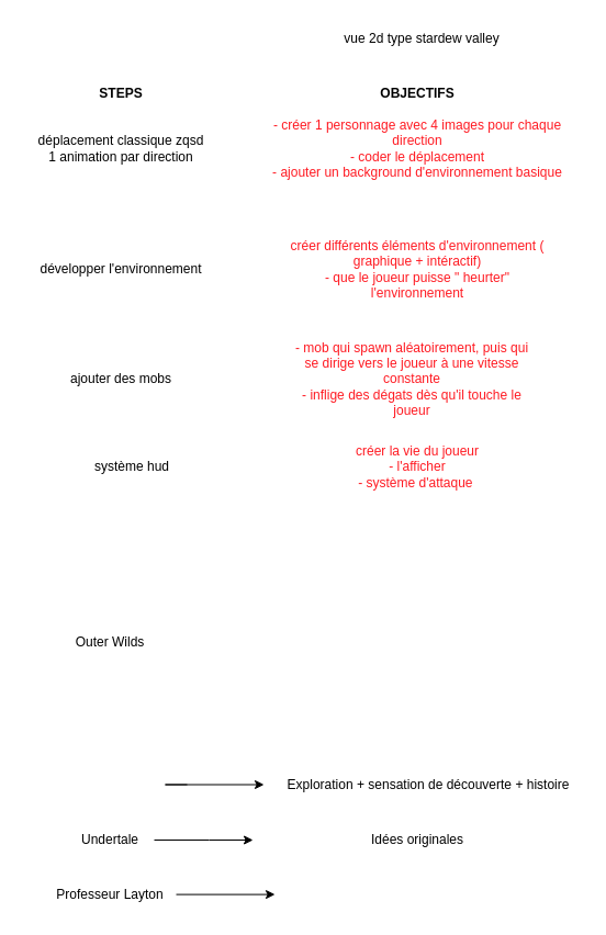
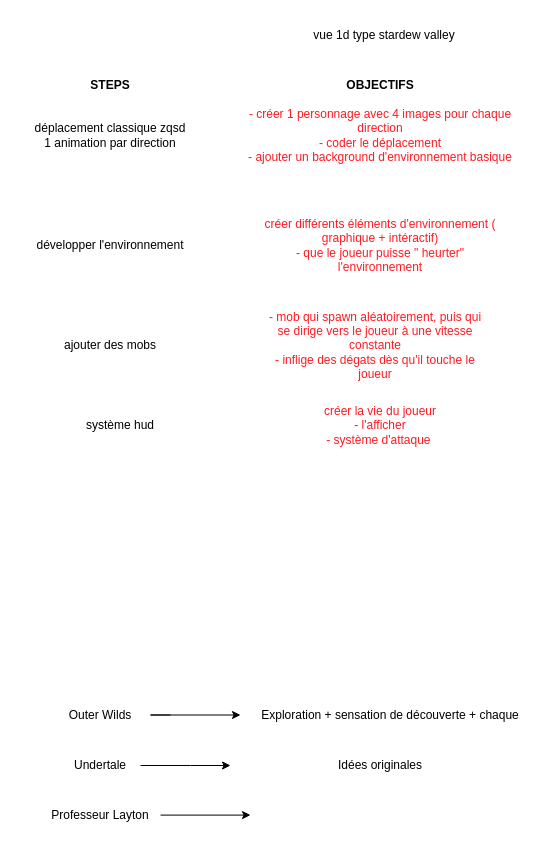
  <mxCell id="0" />
  <mxCell id="1" parent="0" />
- <mxCell id="2" value="vue 2d type stardew valley" style="text;html=1;strokeColor=none;fillColor=none;align=center;verticalAlign=middle;whiteSpace=wrap;rounded=0;" parent="1" vertex="1"><mxGeometry x="304" width="160" height="30" as="geometry" y="20" /></mxCell>
+ <mxCell id="2" value="vue 1d type stardew valley" style="text;html=1;strokeColor=none;fillColor=none;align=center;verticalAlign=middle;whiteSpace=wrap;rounded=0;" parent="1" vertex="1"><mxGeometry x="304" width="160" height="30" as="geometry" y="20" /></mxCell>
  <mxCell id="3" value="déplacement classique zqsd&lt;br&gt;1 animation par direction" style="text;html=1;strokeColor=none;fillColor=none;align=center;verticalAlign=middle;whiteSpace=wrap;rounded=0;" parent="1" vertex="1"><mxGeometry x="20" y="120" width="180" height="30" as="geometry" /></mxCell>
  <mxCell id="4" value="&lt;b&gt;STEPS&lt;/b&gt;" style="text;html=1;strokeColor=none;fillColor=none;align=center;verticalAlign=middle;whiteSpace=wrap;rounded=0;" parent="1" vertex="1"><mxGeometry x="80" y="70" width="60" height="30" as="geometry" /></mxCell>
  <mxCell id="5" value="&lt;b&gt;OBJECTIFS&lt;/b&gt;" style="text;html=1;strokeColor=none;fillColor=none;align=center;verticalAlign=middle;whiteSpace=wrap;rounded=0;" parent="1" vertex="1"><mxGeometry x="350" y="70" width="60" height="30" as="geometry" /></mxCell>
  <mxCell id="6" value="&lt;font color=&quot;#ff1921&quot;&gt;- créer 1 personnage avec 4 images pour chaque direction&lt;br&gt;- coder le déplacement&lt;br&gt;- ajouter un background d'environnement basique&lt;br&gt;&lt;/font&gt;" style="text;html=1;strokeColor=none;fillColor=none;align=center;verticalAlign=middle;whiteSpace=wrap;rounded=0;" parent="1" vertex="1"><mxGeometry x="230" y="60" width="300" height="150" as="geometry" /></mxCell>
  <mxCell id="7" value="&lt;font color=&quot;#000000&quot;&gt;développer l'environnement&lt;/font&gt;" style="text;html=1;strokeColor=none;fillColor=none;align=center;verticalAlign=middle;whiteSpace=wrap;rounded=0;fontColor=#FF1921;" parent="1" vertex="1"><mxGeometry x="25" y="230" width="170" height="30" as="geometry" /></mxCell>
  <mxCell id="8" value="&lt;font color=&quot;#ff1921&quot;&gt;créer différents éléments d'environnement ( graphique + intéractif)&lt;br&gt;- que le joueur puisse &quot; heurter&quot; l'environnement&lt;br&gt;&lt;/font&gt;" style="text;html=1;strokeColor=none;fillColor=none;align=center;verticalAlign=middle;whiteSpace=wrap;rounded=0;fontColor=#000000;" parent="1" vertex="1"><mxGeometry x="260" y="230" width="240" height="30" as="geometry" /></mxCell>
  <mxCell id="9" value="&lt;font color=&quot;#000000&quot;&gt;ajouter des mobs&lt;/font&gt;" style="text;html=1;strokeColor=none;fillColor=none;align=center;verticalAlign=middle;whiteSpace=wrap;rounded=0;fontColor=#FF1921;" parent="1" vertex="1"><mxGeometry x="35" y="330" width="150" height="30" as="geometry" /></mxCell>
  <mxCell id="10" value="&lt;font color=&quot;#ff1921&quot;&gt;- mob qui spawn aléatoirement, puis qui se dirige vers le joueur à une vitesse constante&lt;br&gt;- inflige des dégats dès qu'il touche le joueur&lt;br&gt;&lt;/font&gt;" style="text;html=1;strokeColor=none;fillColor=none;align=center;verticalAlign=middle;whiteSpace=wrap;rounded=0;fontColor=#000000;" parent="1" vertex="1"><mxGeometry x="260" y="330" width="230" height="30" as="geometry" /></mxCell>
  <mxCell id="11" value="&lt;font color=&quot;#000000&quot;&gt;système hud&lt;/font&gt;" style="text;html=1;strokeColor=none;fillColor=none;align=center;verticalAlign=middle;whiteSpace=wrap;rounded=0;fontColor=#FF1921;" parent="1" vertex="1"><mxGeometry x="60" y="410" width="120" height="30" as="geometry" /></mxCell>
  <mxCell id="12" value="&lt;font color=&quot;#ff1921&quot;&gt;créer la vie du joueur&lt;br&gt;- l'afficher&lt;br&gt;- système d'attaque&amp;nbsp;&lt;br&gt;&lt;/font&gt;" style="text;html=1;strokeColor=none;fillColor=none;align=center;verticalAlign=middle;whiteSpace=wrap;rounded=0;fontColor=#000000;" parent="1" vertex="1"><mxGeometry x="285" y="355" width="190" height="140" as="geometry" /></mxCell>
- <mxCell id="13" value="Outer Wilds" style="text;html=1;strokeColor=none;fillColor=none;align=center;verticalAlign=middle;whiteSpace=wrap;rounded=0;" vertex="1" parent="1"><mxGeometry x="50" y="570" width="100" height="30" as="geometry" /></mxCell>
+ <mxCell id="13" value="Outer Wilds" style="text;html=1;strokeColor=none;fillColor=none;align=center;verticalAlign=middle;whiteSpace=wrap;rounded=0;" vertex="1" parent="1"><mxGeometry x="50" y="700" width="100" height="30" as="geometry" /></mxCell>
  <mxCell id="14" value="" style="endArrow=classic;html=1;rounded=0;" edge="1" parent="1"><mxGeometry width="50" height="50" relative="1" as="geometry"><mxPoint x="170" y="714.5" as="sourcePoint" /><mxPoint x="240" y="714.5" as="targetPoint" /><Array as="points"><mxPoint x="150" y="714.5" /></Array></mxGeometry></mxCell>
- <mxCell id="15" value="Exploration + sensation de découverte + histoire" style="text;html=1;strokeColor=none;fillColor=none;align=center;verticalAlign=middle;whiteSpace=wrap;rounded=0;" vertex="1" parent="1"><mxGeometry x="250" y="700" width="280" height="30" as="geometry" /></mxCell>
+ <mxCell id="15" value="Exploration + sensation de découverte + chaque" style="text;html=1;strokeColor=none;fillColor=none;align=center;verticalAlign=middle;whiteSpace=wrap;rounded=0;" vertex="1" parent="1"><mxGeometry x="250" y="700" width="280" height="30" as="geometry" /></mxCell>
  <mxCell id="16" value="Undertale" style="text;html=1;strokeColor=none;fillColor=none;align=center;verticalAlign=middle;whiteSpace=wrap;rounded=0;" vertex="1" parent="1"><mxGeometry x="70" y="750" width="60" height="30" as="geometry" /></mxCell>
  <mxCell id="17" value="" style="endArrow=classic;html=1;rounded=0;" edge="1" parent="1" target="18"><mxGeometry width="50" height="50" relative="1" as="geometry"><mxPoint x="140" y="765" as="sourcePoint" /><mxPoint x="240" y="764.6" as="targetPoint" /><Array as="points"><mxPoint x="190" y="765" /></Array></mxGeometry></mxCell>
  <mxCell id="18" value="Idées originales " style="text;html=1;strokeColor=none;fillColor=none;align=center;verticalAlign=middle;whiteSpace=wrap;rounded=0;" vertex="1" parent="1"><mxGeometry x="230" y="750" width="300" height="30" as="geometry" /></mxCell>
  <mxCell id="19" value="Professeur Layton" style="text;html=1;strokeColor=none;fillColor=none;align=center;verticalAlign=middle;whiteSpace=wrap;rounded=0;" vertex="1" parent="1"><mxGeometry x="40" y="800" width="120" height="30" as="geometry" /></mxCell>
  <mxCell id="20" value="" style="endArrow=classic;html=1;rounded=0;" edge="1" parent="1"><mxGeometry width="50" height="50" relative="1" as="geometry"><mxPoint x="160" y="814.6" as="sourcePoint" /><mxPoint x="250" y="814.6" as="targetPoint" /></mxGeometry></mxCell>
